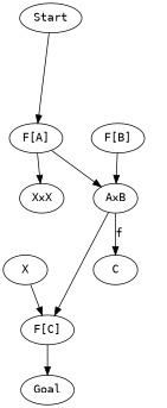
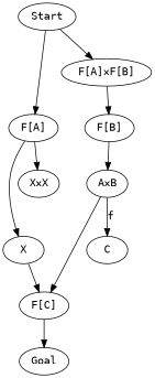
  digraph {
    fontname="DejaVu Sans Mono"
    node [fontname="DejaVu Sans Mono"]
    edge [fontname="DejaVu Sans Mono"]
    n1 [label="F[A]"]
    n2 [label="F[B]"]
    n3 [label="X×X"]
    n4 [label="A×B"]
    C
    X
    n7 [label="F[C]"]
    Start
+   n9 [label="F[A]×F[B]"]
    Goal
    subgraph sub_1 {
      rank=same
      n1
      n2
    }
    subgraph sub_2 {
      rank=same
      n3
      n4
    }
    subgraph sub_3 {
      rank=same
      C
      X
    }
    n1 -> n2 [style=invis]
    n1 -> n3
-   n1 -> n4
+   n1 -> X
    n2 -> n4
    n3 -> n4 [style=invis]
    n4 -> C [label=f]
    n4 -> n7
    X -> C [style=invis]
    X -> n7
    n7 -> Goal
    Start -> n1
+   Start -> n9
+   n9 -> n2
  }
